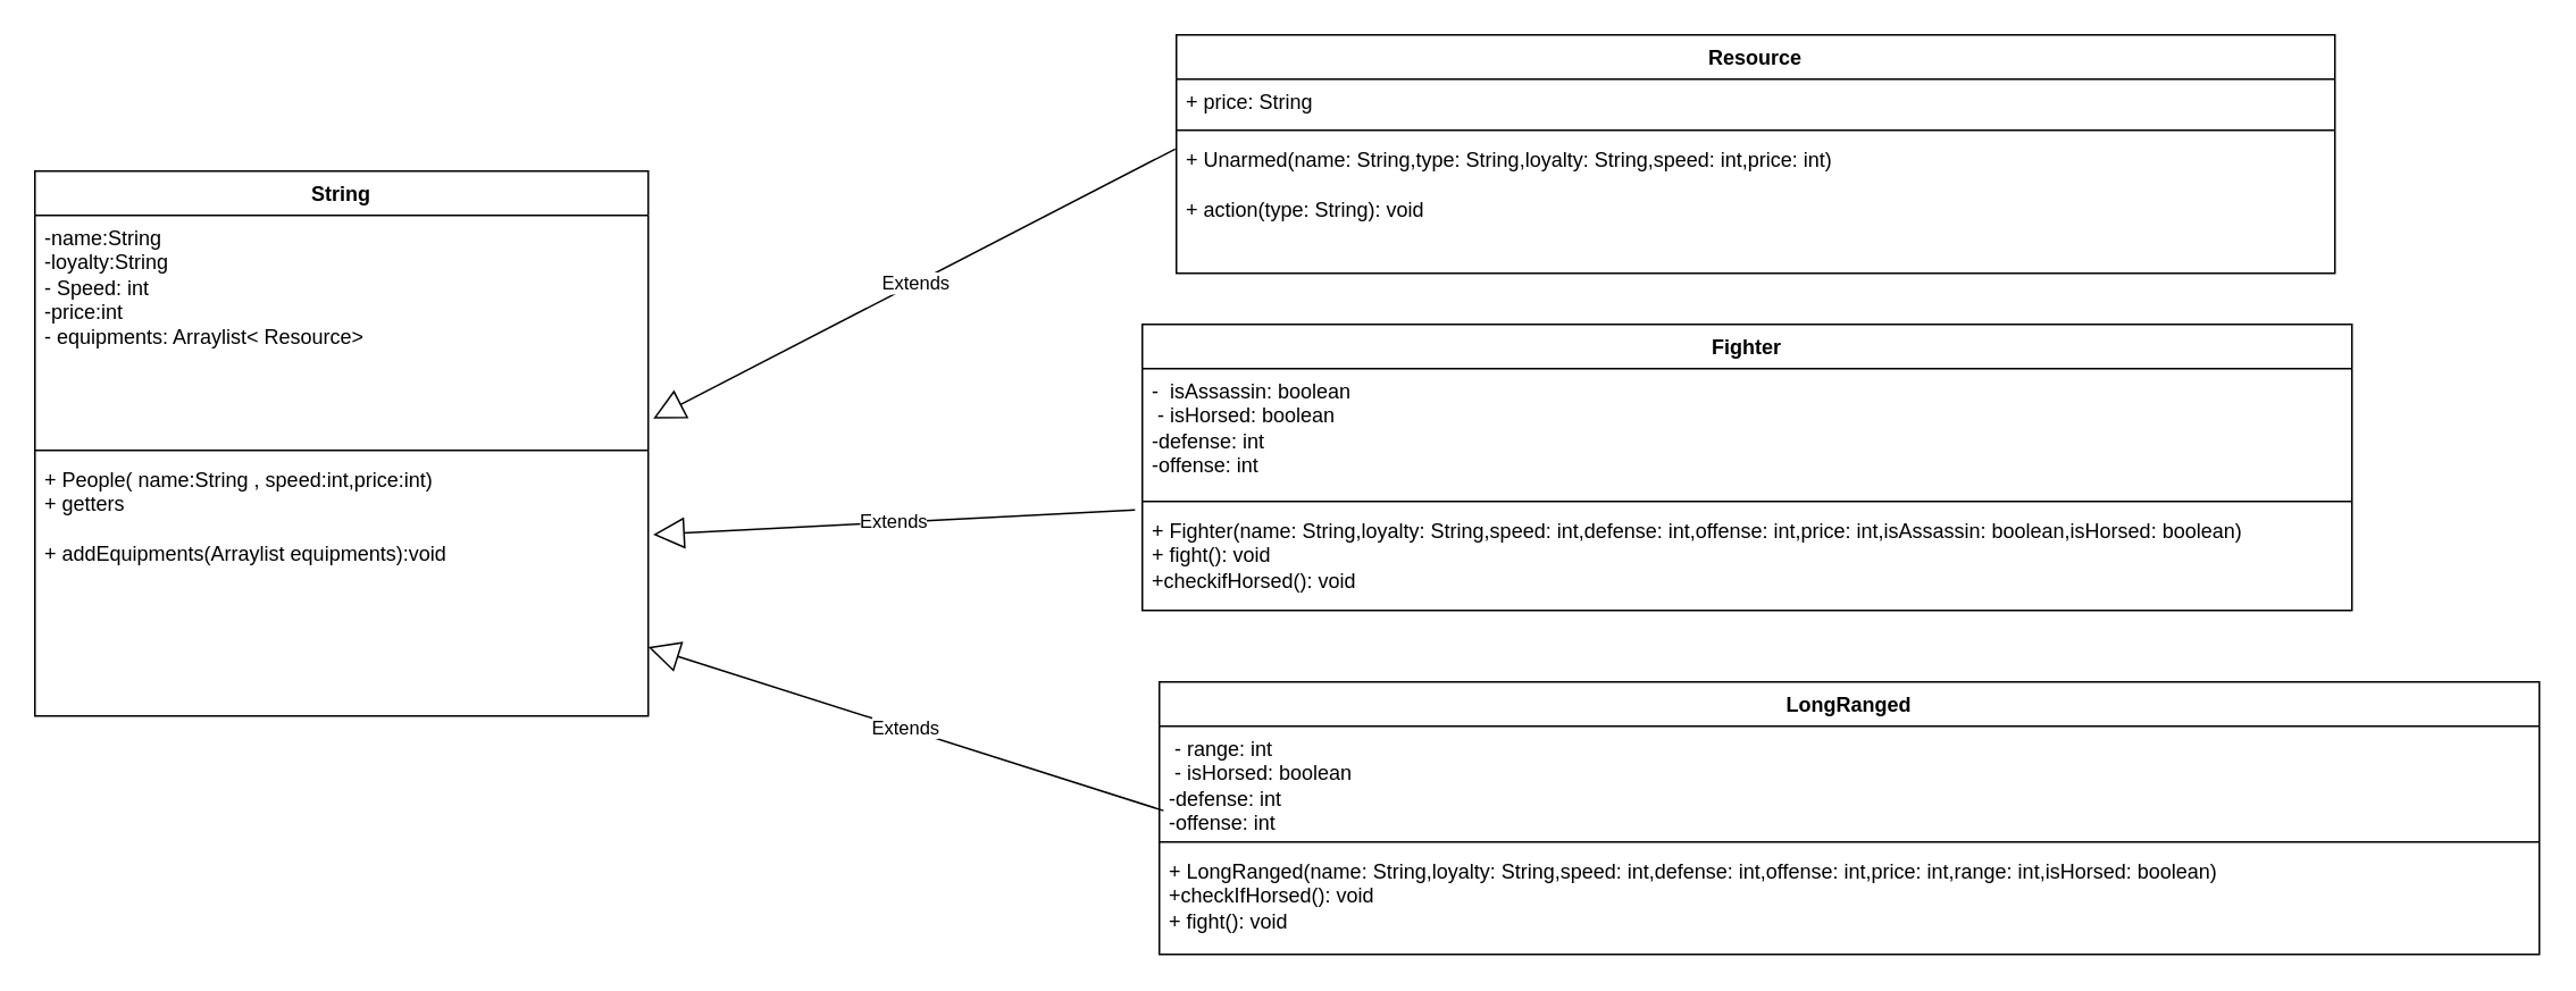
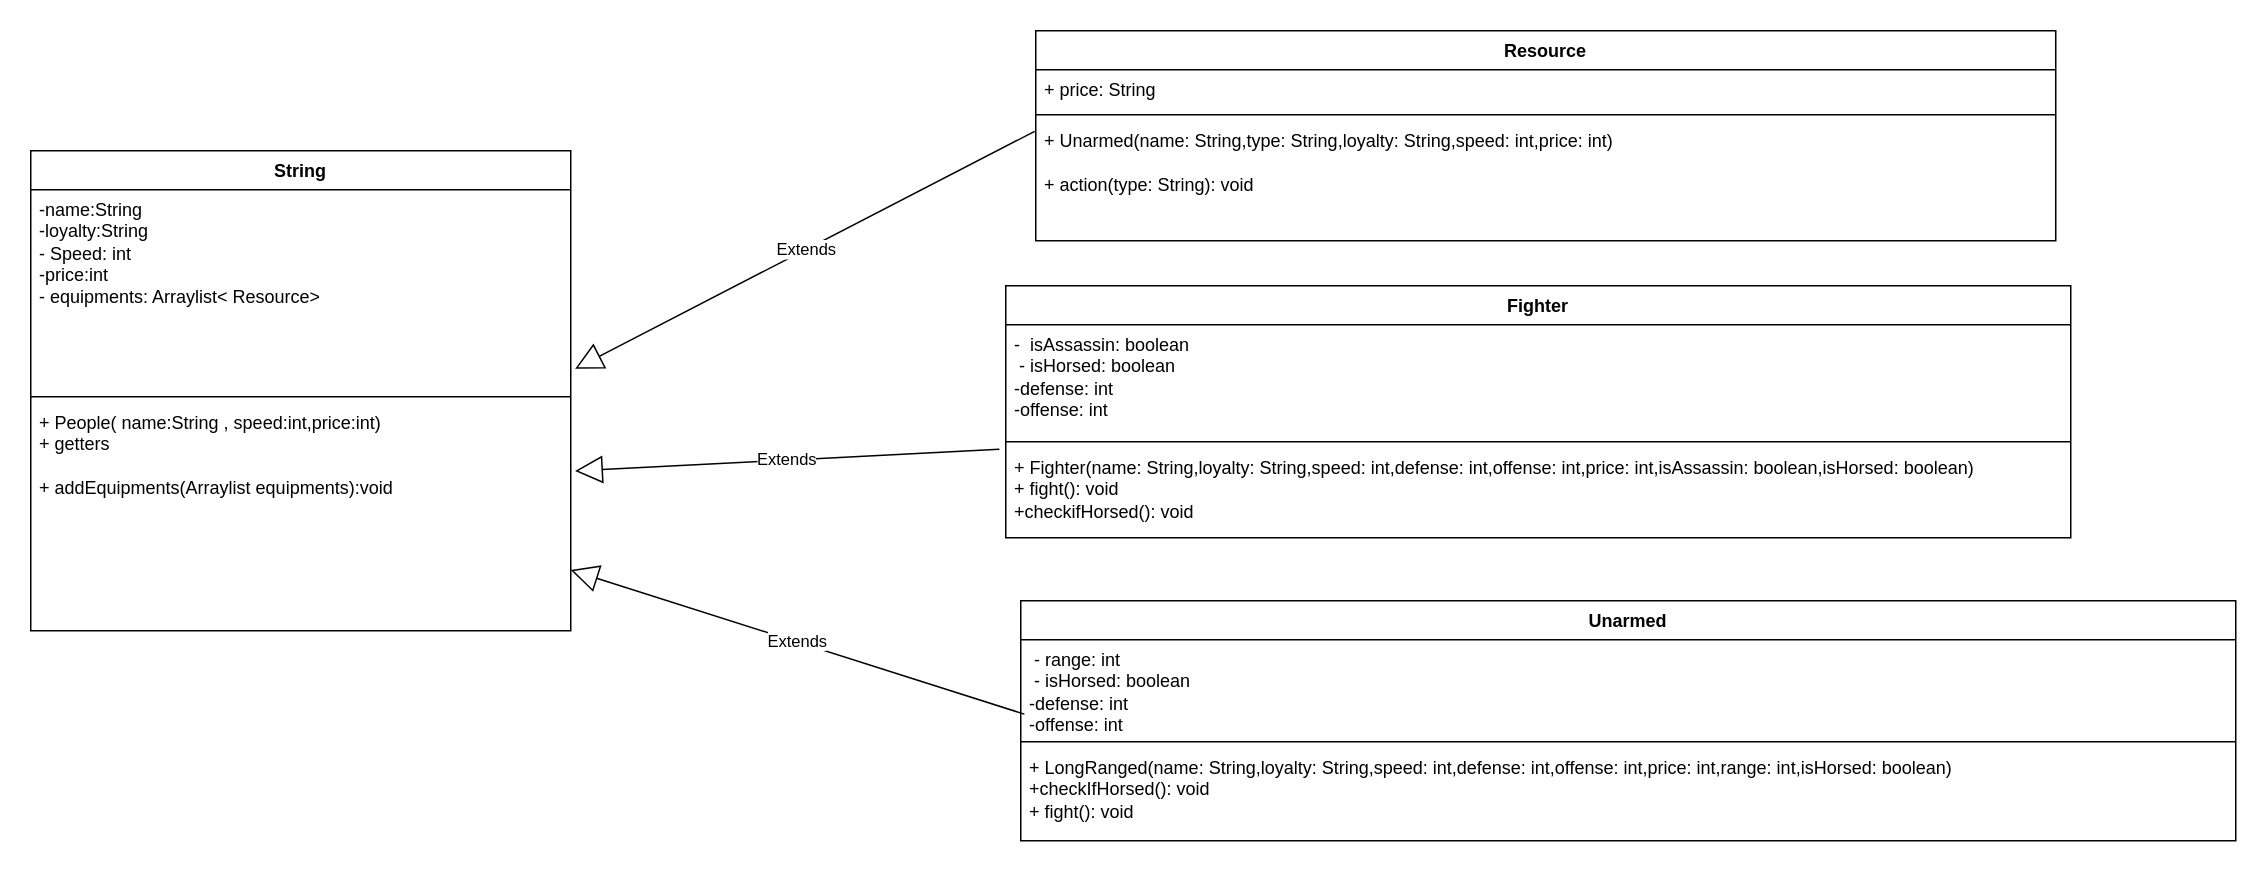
  <mxCell id="0" />
  <mxCell id="1" parent="0" />
  <mxCell id="2" value="String" style="swimlane;fontStyle=1;align=center;verticalAlign=top;childLayout=stackLayout;horizontal=1;startSize=26;horizontalStack=0;resizeParent=1;resizeParentMax=0;resizeLast=0;collapsible=1;marginBottom=0;whiteSpace=wrap;html=1;" parent="1" vertex="1"><mxGeometry x="20" y="100" width="360" height="320" as="geometry" /></mxCell>
  <mxCell id="3" value="-name:String&lt;br&gt;-loyalty:String&lt;br&gt;- Speed: int&lt;br&gt;-price:int&lt;br&gt;- equipments: Arraylist&amp;lt; Resource&amp;gt;" style="text;strokeColor=none;fillColor=none;align=left;verticalAlign=top;spacingLeft=4;spacingRight=4;overflow=hidden;rotatable=0;points=[[0,0.5],[1,0.5]];portConstraint=eastwest;whiteSpace=wrap;html=1;" parent="2" vertex="1"><mxGeometry y="26" width="360" height="134" as="geometry" /></mxCell>
  <mxCell id="4" value="" style="line;strokeWidth=1;fillColor=none;align=left;verticalAlign=middle;spacingTop=-1;spacingLeft=3;spacingRight=3;rotatable=0;labelPosition=right;points=[];portConstraint=eastwest;strokeColor=inherit;" parent="2" vertex="1"><mxGeometry y="160" width="360" height="8" as="geometry" /></mxCell>
  <mxCell id="5" value="+ People( name:String , speed:int,price:int)&lt;br&gt;+ getters&lt;br&gt;&lt;br&gt;+ addEquipments(Arraylist equipments):void" style="text;strokeColor=none;fillColor=none;align=left;verticalAlign=top;spacingLeft=4;spacingRight=4;overflow=hidden;rotatable=0;points=[[0,0.5],[1,0.5]];portConstraint=eastwest;whiteSpace=wrap;html=1;" parent="2" vertex="1"><mxGeometry y="168" width="360" height="152" as="geometry" /></mxCell>
- <mxCell id="6" value="LongRanged" style="swimlane;fontStyle=1;align=center;verticalAlign=top;childLayout=stackLayout;horizontal=1;startSize=26;horizontalStack=0;resizeParent=1;resizeParentMax=0;resizeLast=0;collapsible=1;marginBottom=0;whiteSpace=wrap;html=1;" vertex="1" parent="1"><mxGeometry x="680" y="400" width="810" height="160" as="geometry" /></mxCell>
+ <mxCell id="6" value="Unarmed" style="swimlane;fontStyle=1;align=center;verticalAlign=top;childLayout=stackLayout;horizontal=1;startSize=26;horizontalStack=0;resizeParent=1;resizeParentMax=0;resizeLast=0;collapsible=1;marginBottom=0;whiteSpace=wrap;html=1;" vertex="1" parent="1"><mxGeometry x="680" y="400" width="810" height="160" as="geometry" /></mxCell>
  <mxCell id="7" value="&amp;nbsp;- range: int&lt;br&gt;&amp;nbsp;- isHorsed: boolean&lt;br&gt;-defense: int&lt;br style=&quot;border-color: var(--border-color);&quot;&gt;-offense: int" style="text;strokeColor=none;fillColor=none;align=left;verticalAlign=top;spacingLeft=4;spacingRight=4;overflow=hidden;rotatable=0;points=[[0,0.5],[1,0.5]];portConstraint=eastwest;whiteSpace=wrap;html=1;" vertex="1" parent="6"><mxGeometry y="26" width="810" height="64" as="geometry" /></mxCell>
  <mxCell id="8" value="" style="line;strokeWidth=1;fillColor=none;align=left;verticalAlign=middle;spacingTop=-1;spacingLeft=3;spacingRight=3;rotatable=0;labelPosition=right;points=[];portConstraint=eastwest;strokeColor=inherit;" vertex="1" parent="6"><mxGeometry y="90" width="810" height="8" as="geometry" /></mxCell>
  <mxCell id="9" value="+ LongRanged(name: String,loyalty: String,speed: int,defense: int,offense: int,price: int,range: int,isHorsed: boolean)&lt;br style=&quot;border-color: var(--border-color);&quot;&gt;+checkIfHorsed(): void&lt;br&gt;+ fight(): void" style="text;strokeColor=none;fillColor=none;align=left;verticalAlign=top;spacingLeft=4;spacingRight=4;overflow=hidden;rotatable=0;points=[[0,0.5],[1,0.5]];portConstraint=eastwest;whiteSpace=wrap;html=1;" vertex="1" parent="6"><mxGeometry y="98" width="810" height="62" as="geometry" /></mxCell>
  <mxCell id="10" value="Fighter" style="swimlane;fontStyle=1;align=center;verticalAlign=top;childLayout=stackLayout;horizontal=1;startSize=26;horizontalStack=0;resizeParent=1;resizeParentMax=0;resizeLast=0;collapsible=1;marginBottom=0;whiteSpace=wrap;html=1;" vertex="1" parent="1"><mxGeometry x="670" y="190" width="710" height="168" as="geometry" /></mxCell>
  <mxCell id="11" value="-&amp;nbsp; isAssassin: boolean&lt;br&gt;&amp;nbsp;- isHorsed: boolean&lt;br&gt;-defense: int&lt;br style=&quot;border-color: var(--border-color);&quot;&gt;-offense: int" style="text;strokeColor=none;fillColor=none;align=left;verticalAlign=top;spacingLeft=4;spacingRight=4;overflow=hidden;rotatable=0;points=[[0,0.5],[1,0.5]];portConstraint=eastwest;whiteSpace=wrap;html=1;" vertex="1" parent="10"><mxGeometry y="26" width="710" height="74" as="geometry" /></mxCell>
  <mxCell id="12" value="" style="line;strokeWidth=1;fillColor=none;align=left;verticalAlign=middle;spacingTop=-1;spacingLeft=3;spacingRight=3;rotatable=0;labelPosition=right;points=[];portConstraint=eastwest;strokeColor=inherit;" vertex="1" parent="10"><mxGeometry y="100" width="710" height="8" as="geometry" /></mxCell>
  <mxCell id="13" value="+ Fighter(name: String,loyalty: String,speed: int,defense: int,offense: int,price: int,isAssassin: boolean,isHorsed: boolean)&lt;br&gt;+ fight(): void&lt;br&gt;+checkifHorsed(): void" style="text;strokeColor=none;fillColor=none;align=left;verticalAlign=top;spacingLeft=4;spacingRight=4;overflow=hidden;rotatable=0;points=[[0,0.5],[1,0.5]];portConstraint=eastwest;whiteSpace=wrap;html=1;" vertex="1" parent="10"><mxGeometry y="108" width="710" height="60" as="geometry" /></mxCell>
  <mxCell id="14" value="Resource" style="swimlane;fontStyle=1;align=center;verticalAlign=top;childLayout=stackLayout;horizontal=1;startSize=26;horizontalStack=0;resizeParent=1;resizeParentMax=0;resizeLast=0;collapsible=1;marginBottom=0;whiteSpace=wrap;html=1;" vertex="1" parent="1"><mxGeometry x="690" y="20" width="680" height="140" as="geometry" /></mxCell>
  <mxCell id="15" value="+ price: String" style="text;strokeColor=none;fillColor=none;align=left;verticalAlign=top;spacingLeft=4;spacingRight=4;overflow=hidden;rotatable=0;points=[[0,0.5],[1,0.5]];portConstraint=eastwest;whiteSpace=wrap;html=1;" vertex="1" parent="14"><mxGeometry y="26" width="680" height="26" as="geometry" /></mxCell>
  <mxCell id="16" value="" style="line;strokeWidth=1;fillColor=none;align=left;verticalAlign=middle;spacingTop=-1;spacingLeft=3;spacingRight=3;rotatable=0;labelPosition=right;points=[];portConstraint=eastwest;strokeColor=inherit;" vertex="1" parent="14"><mxGeometry y="52" width="680" height="8" as="geometry" /></mxCell>
  <mxCell id="17" value="+ Unarmed(name: String,type: String,loyalty: String,speed: int,price: int)&lt;br style=&quot;border-color: var(--border-color);&quot;&gt;&amp;nbsp;&lt;br&gt;+ action(type: String): void" style="text;strokeColor=none;fillColor=none;align=left;verticalAlign=top;spacingLeft=4;spacingRight=4;overflow=hidden;rotatable=0;points=[[0,0.5],[1,0.5]];portConstraint=eastwest;whiteSpace=wrap;html=1;" vertex="1" parent="14"><mxGeometry y="60" width="680" height="80" as="geometry" /></mxCell>
  <mxCell id="18" value="Extends" style="endArrow=block;endSize=16;endFill=0;html=1;rounded=0;exitX=-0.001;exitY=0.088;exitDx=0;exitDy=0;exitPerimeter=0;entryX=1.008;entryY=0.891;entryDx=0;entryDy=0;entryPerimeter=0;" edge="1" parent="1" source="17" target="3"><mxGeometry width="160" relative="1" as="geometry"><mxPoint x="430" y="120" as="sourcePoint" /><mxPoint x="590" y="120" as="targetPoint" /></mxGeometry></mxCell>
  <mxCell id="19" value="Extends" style="endArrow=block;endSize=16;endFill=0;html=1;rounded=0;exitX=-0.006;exitY=0.017;exitDx=0;exitDy=0;exitPerimeter=0;entryX=1.008;entryY=0.299;entryDx=0;entryDy=0;entryPerimeter=0;" edge="1" parent="1" source="13" target="5"><mxGeometry width="160" relative="1" as="geometry"><mxPoint x="460" y="300" as="sourcePoint" /><mxPoint x="620" y="300" as="targetPoint" /></mxGeometry></mxCell>
  <mxCell id="20" value="Extends" style="endArrow=block;endSize=16;endFill=0;html=1;rounded=0;exitX=0.003;exitY=0.775;exitDx=0;exitDy=0;exitPerimeter=0;entryX=1;entryY=0.734;entryDx=0;entryDy=0;entryPerimeter=0;" edge="1" parent="1" source="7" target="5"><mxGeometry width="160" relative="1" as="geometry"><mxPoint x="410" y="450" as="sourcePoint" /><mxPoint x="570" y="450" as="targetPoint" /></mxGeometry></mxCell>
